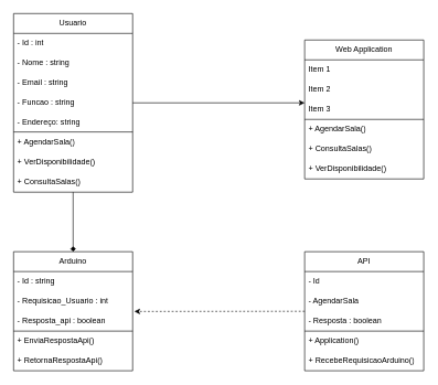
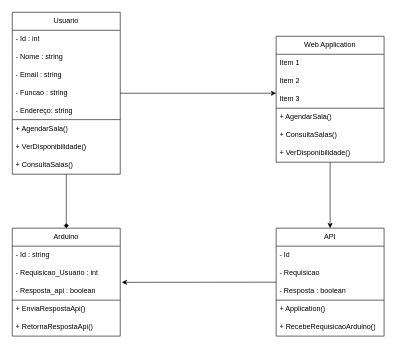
  <mxCell id="0" />
  <mxCell id="1" parent="0" />
  <mxCell id="2" style="edgeStyle=none;rounded=0;orthogonalLoop=1;jettySize=auto;html=1;entryX=0.5;entryY=0;entryDx=0;entryDy=0;endArrow=diamond;" edge="1" parent="1" source="3" target="13"><mxGeometry relative="1" as="geometry" /></mxCell>
  <mxCell id="3" value="Usuario" style="swimlane;fontStyle=0;childLayout=stackLayout;horizontal=1;startSize=30;horizontalStack=0;resizeParent=1;resizeParentMax=0;resizeLast=0;collapsible=1;marginBottom=0;whiteSpace=wrap;html=1;strokeColor=default;" parent="1" vertex="1"><mxGeometry x="20" y="20" width="180" height="270" as="geometry" /></mxCell>
  <mxCell id="4" value="- Id : int" style="text;strokeColor=none;fillColor=none;align=left;verticalAlign=middle;spacingLeft=4;spacingRight=4;overflow=hidden;points=[[0,0.5],[1,0.5]];portConstraint=eastwest;rotatable=0;whiteSpace=wrap;html=1;" parent="3" vertex="1"><mxGeometry y="30" width="180" height="30" as="geometry" /></mxCell>
  <mxCell id="5" value="- Nome : string" style="text;strokeColor=none;fillColor=none;align=left;verticalAlign=middle;spacingLeft=4;spacingRight=4;overflow=hidden;points=[[0,0.5],[1,0.5]];portConstraint=eastwest;rotatable=0;whiteSpace=wrap;html=1;" parent="3" vertex="1"><mxGeometry y="60" width="180" height="30" as="geometry" /></mxCell>
  <mxCell id="6" value="- Email : string" style="text;strokeColor=none;fillColor=none;align=left;verticalAlign=middle;spacingLeft=4;spacingRight=4;overflow=hidden;points=[[0,0.5],[1,0.5]];portConstraint=eastwest;rotatable=0;whiteSpace=wrap;html=1;" parent="3" vertex="1"><mxGeometry y="90" width="180" height="30" as="geometry" /></mxCell>
  <mxCell id="7" value="- Funcao : string" style="text;strokeColor=none;fillColor=none;align=left;verticalAlign=middle;spacingLeft=4;spacingRight=4;overflow=hidden;points=[[0,0.5],[1,0.5]];portConstraint=eastwest;rotatable=0;whiteSpace=wrap;html=1;" parent="3" vertex="1"><mxGeometry y="120" width="180" height="30" as="geometry" /></mxCell>
  <mxCell id="8" value="- Endereço: string" style="text;strokeColor=none;fillColor=none;align=left;verticalAlign=middle;spacingLeft=4;spacingRight=4;overflow=hidden;points=[[0,0.5],[1,0.5]];portConstraint=eastwest;rotatable=0;whiteSpace=wrap;html=1;" parent="3" vertex="1"><mxGeometry y="150" width="180" height="30" as="geometry" /></mxCell>
  <mxCell id="9" value="" style="endArrow=none;html=1;rounded=0;" parent="3" edge="1"><mxGeometry width="50" height="50" relative="1" as="geometry"><mxPoint y="179" as="sourcePoint" /><mxPoint x="180" y="179" as="targetPoint" /></mxGeometry></mxCell>
  <mxCell id="10" value="+ AgendarSala()" style="text;strokeColor=none;fillColor=none;align=left;verticalAlign=middle;spacingLeft=4;spacingRight=4;overflow=hidden;points=[[0,0.5],[1,0.5]];portConstraint=eastwest;rotatable=0;whiteSpace=wrap;html=1;" parent="3" vertex="1"><mxGeometry y="180" width="180" height="30" as="geometry" /></mxCell>
  <mxCell id="11" value="+ VerDisponibilidade()" style="text;strokeColor=none;fillColor=none;align=left;verticalAlign=middle;spacingLeft=4;spacingRight=4;overflow=hidden;points=[[0,0.5],[1,0.5]];portConstraint=eastwest;rotatable=0;whiteSpace=wrap;html=1;" parent="3" vertex="1"><mxGeometry y="210" width="180" height="30" as="geometry" /></mxCell>
  <mxCell id="12" value="+ ConsultaSalas()" style="text;strokeColor=none;fillColor=none;align=left;verticalAlign=middle;spacingLeft=4;spacingRight=4;overflow=hidden;points=[[0,0.5],[1,0.5]];portConstraint=eastwest;rotatable=0;whiteSpace=wrap;html=1;" parent="3" vertex="1"><mxGeometry y="240" width="180" height="30" as="geometry" /></mxCell>
  <mxCell id="13" value="Arduino" style="swimlane;fontStyle=0;childLayout=stackLayout;horizontal=1;startSize=30;horizontalStack=0;resizeParent=1;resizeParentMax=0;resizeLast=0;collapsible=1;marginBottom=0;whiteSpace=wrap;html=1;" parent="1" vertex="1"><mxGeometry x="20" y="380" width="180" height="180" as="geometry" /></mxCell>
  <mxCell id="14" value="- Id : string" style="text;strokeColor=none;fillColor=none;align=left;verticalAlign=middle;spacingLeft=4;spacingRight=4;overflow=hidden;points=[[0,0.5],[1,0.5]];portConstraint=eastwest;rotatable=0;whiteSpace=wrap;html=1;" parent="13" vertex="1"><mxGeometry y="30" width="180" height="30" as="geometry" /></mxCell>
  <mxCell id="15" value="- Requisicao_Usuario : int" style="text;strokeColor=none;fillColor=none;align=left;verticalAlign=middle;spacingLeft=4;spacingRight=4;overflow=hidden;points=[[0,0.5],[1,0.5]];portConstraint=eastwest;rotatable=0;whiteSpace=wrap;html=1;" parent="13" vertex="1"><mxGeometry y="60" width="180" height="30" as="geometry" /></mxCell>
  <mxCell id="16" value="- Resposta_api : boolean" style="text;strokeColor=none;fillColor=none;align=left;verticalAlign=middle;spacingLeft=4;spacingRight=4;overflow=hidden;points=[[0,0.5],[1,0.5]];portConstraint=eastwest;rotatable=0;whiteSpace=wrap;html=1;" vertex="1" parent="13"><mxGeometry y="90" width="180" height="30" as="geometry" /></mxCell>
  <mxCell id="17" value="" style="endArrow=none;html=1;rounded=0;" edge="1" parent="13"><mxGeometry width="50" height="50" relative="1" as="geometry"><mxPoint y="120" as="sourcePoint" /><mxPoint x="180" y="120" as="targetPoint" /></mxGeometry></mxCell>
  <mxCell id="18" value="+ EnviaRespostaApi()" style="text;strokeColor=none;fillColor=none;align=left;verticalAlign=middle;spacingLeft=4;spacingRight=4;overflow=hidden;points=[[0,0.5],[1,0.5]];portConstraint=eastwest;rotatable=0;whiteSpace=wrap;html=1;" vertex="1" parent="13"><mxGeometry y="120" width="180" height="30" as="geometry" /></mxCell>
  <mxCell id="19" value="+ RetornaRespostaApi()" style="text;strokeColor=none;fillColor=none;align=left;verticalAlign=middle;spacingLeft=4;spacingRight=4;overflow=hidden;points=[[0,0.5],[1,0.5]];portConstraint=eastwest;rotatable=0;whiteSpace=wrap;html=1;" parent="13" vertex="1"><mxGeometry y="150" width="180" height="30" as="geometry" /></mxCell>
- <mxCell id="20" style="edgeStyle=none;rounded=0;orthogonalLoop=1;jettySize=auto;html=1;entryX=1.014;entryY=0.011;entryDx=0;entryDy=0;entryPerimeter=0;dashed=1;" edge="1" parent="1" source="21" target="16"><mxGeometry relative="1" as="geometry" /></mxCell>
+ <mxCell id="20" style="edgeStyle=none;rounded=0;orthogonalLoop=1;jettySize=auto;html=1;entryX=1.014;entryY=0.011;entryDx=0;entryDy=0;entryPerimeter=0;" edge="1" parent="1" source="21" target="16"><mxGeometry relative="1" as="geometry" /></mxCell>
  <mxCell id="21" value="API" style="swimlane;fontStyle=0;childLayout=stackLayout;horizontal=1;startSize=30;horizontalStack=0;resizeParent=1;resizeParentMax=0;resizeLast=0;collapsible=1;marginBottom=0;whiteSpace=wrap;html=1;strokeColor=#000000;" parent="1" vertex="1"><mxGeometry x="460" y="380" width="180" height="180" as="geometry" /></mxCell>
  <mxCell id="22" value="- Id" style="text;strokeColor=none;fillColor=none;align=left;verticalAlign=middle;spacingLeft=4;spacingRight=4;overflow=hidden;points=[[0,0.5],[1,0.5]];portConstraint=eastwest;rotatable=0;whiteSpace=wrap;html=1;" parent="21" vertex="1"><mxGeometry y="30" width="180" height="30" as="geometry" /></mxCell>
- <mxCell id="23" value="- AgendarSala" style="text;strokeColor=none;fillColor=none;align=left;verticalAlign=middle;spacingLeft=4;spacingRight=4;overflow=hidden;points=[[0,0.5],[1,0.5]];portConstraint=eastwest;rotatable=0;whiteSpace=wrap;html=1;" parent="21" vertex="1"><mxGeometry y="60" width="180" height="30" as="geometry" /></mxCell>
+ <mxCell id="23" value="- Requisicao" style="text;strokeColor=none;fillColor=none;align=left;verticalAlign=middle;spacingLeft=4;spacingRight=4;overflow=hidden;points=[[0,0.5],[1,0.5]];portConstraint=eastwest;rotatable=0;whiteSpace=wrap;html=1;" parent="21" vertex="1"><mxGeometry y="60" width="180" height="30" as="geometry" /></mxCell>
  <mxCell id="24" value="- Resposta : boolean" style="text;strokeColor=none;fillColor=none;align=left;verticalAlign=middle;spacingLeft=4;spacingRight=4;overflow=hidden;points=[[0,0.5],[1,0.5]];portConstraint=eastwest;rotatable=0;whiteSpace=wrap;html=1;" parent="21" vertex="1"><mxGeometry y="90" width="180" height="30" as="geometry" /></mxCell>
  <mxCell id="25" value="" style="endArrow=none;html=1;rounded=0;" parent="21" edge="1"><mxGeometry width="50" height="50" relative="1" as="geometry"><mxPoint y="120" as="sourcePoint" /><mxPoint x="180" y="120" as="targetPoint" /></mxGeometry></mxCell>
  <mxCell id="26" value="+ Application()" style="text;strokeColor=none;fillColor=none;align=left;verticalAlign=middle;spacingLeft=4;spacingRight=4;overflow=hidden;points=[[0,0.5],[1,0.5]];portConstraint=eastwest;rotatable=0;whiteSpace=wrap;html=1;" parent="21" vertex="1"><mxGeometry y="120" width="180" height="30" as="geometry" /></mxCell>
  <mxCell id="27" value="+ RecebeRequisicaoArduino()" style="text;strokeColor=none;fillColor=none;align=left;verticalAlign=middle;spacingLeft=4;spacingRight=4;overflow=hidden;points=[[0,0.5],[1,0.5]];portConstraint=eastwest;rotatable=0;whiteSpace=wrap;html=1;" parent="21" vertex="1"><mxGeometry y="150" width="180" height="30" as="geometry" /></mxCell>
  <mxCell id="28" style="edgeStyle=none;rounded=0;orthogonalLoop=1;jettySize=auto;html=1;exitX=1;exitY=0.5;exitDx=0;exitDy=0;" edge="1" parent="1" source="7"><mxGeometry relative="1" as="geometry"><mxPoint x="460" y="155" as="targetPoint" /></mxGeometry></mxCell>
+ <mxCell id="29" style="edgeStyle=none;rounded=0;orthogonalLoop=1;jettySize=auto;html=1;" edge="1" parent="1" source="30" target="21"><mxGeometry relative="1" as="geometry" /></mxCell>
  <mxCell id="30" value="Web Application" style="swimlane;fontStyle=0;childLayout=stackLayout;horizontal=1;startSize=30;horizontalStack=0;resizeParent=1;resizeParentMax=0;resizeLast=0;collapsible=1;marginBottom=0;whiteSpace=wrap;html=1;" vertex="1" parent="1"><mxGeometry x="460" y="60" width="180" height="210" as="geometry" /></mxCell>
  <mxCell id="31" value="Item 1" style="text;strokeColor=none;fillColor=none;align=left;verticalAlign=middle;spacingLeft=4;spacingRight=4;overflow=hidden;points=[[0,0.5],[1,0.5]];portConstraint=eastwest;rotatable=0;whiteSpace=wrap;html=1;" vertex="1" parent="30"><mxGeometry y="30" width="180" height="30" as="geometry" /></mxCell>
  <mxCell id="32" value="Item 2" style="text;strokeColor=none;fillColor=none;align=left;verticalAlign=middle;spacingLeft=4;spacingRight=4;overflow=hidden;points=[[0,0.5],[1,0.5]];portConstraint=eastwest;rotatable=0;whiteSpace=wrap;html=1;" vertex="1" parent="30"><mxGeometry y="60" width="180" height="30" as="geometry" /></mxCell>
  <mxCell id="33" value="Item 3" style="text;strokeColor=none;fillColor=none;align=left;verticalAlign=middle;spacingLeft=4;spacingRight=4;overflow=hidden;points=[[0,0.5],[1,0.5]];portConstraint=eastwest;rotatable=0;whiteSpace=wrap;html=1;" vertex="1" parent="30"><mxGeometry y="90" width="180" height="30" as="geometry" /></mxCell>
  <mxCell id="34" value="" style="endArrow=none;html=1;rounded=0;" edge="1" parent="30"><mxGeometry width="50" height="50" relative="1" as="geometry"><mxPoint y="120" as="sourcePoint" /><mxPoint x="180" y="120" as="targetPoint" /></mxGeometry></mxCell>
  <mxCell id="35" value="+ AgendarSala()" style="text;strokeColor=none;fillColor=none;align=left;verticalAlign=middle;spacingLeft=4;spacingRight=4;overflow=hidden;points=[[0,0.5],[1,0.5]];portConstraint=eastwest;rotatable=0;whiteSpace=wrap;html=1;" vertex="1" parent="30"><mxGeometry y="120" width="180" height="30" as="geometry" /></mxCell>
  <mxCell id="36" value="+ ConsultaSalas()" style="text;strokeColor=none;fillColor=none;align=left;verticalAlign=middle;spacingLeft=4;spacingRight=4;overflow=hidden;points=[[0,0.5],[1,0.5]];portConstraint=eastwest;rotatable=0;whiteSpace=wrap;html=1;" vertex="1" parent="30"><mxGeometry y="150" width="180" height="30" as="geometry" /></mxCell>
  <mxCell id="37" value="+ VerDisponibilidade()" style="text;strokeColor=none;fillColor=none;align=left;verticalAlign=middle;spacingLeft=4;spacingRight=4;overflow=hidden;points=[[0,0.5],[1,0.5]];portConstraint=eastwest;rotatable=0;whiteSpace=wrap;html=1;" vertex="1" parent="30"><mxGeometry y="180" width="180" height="30" as="geometry" /></mxCell>
